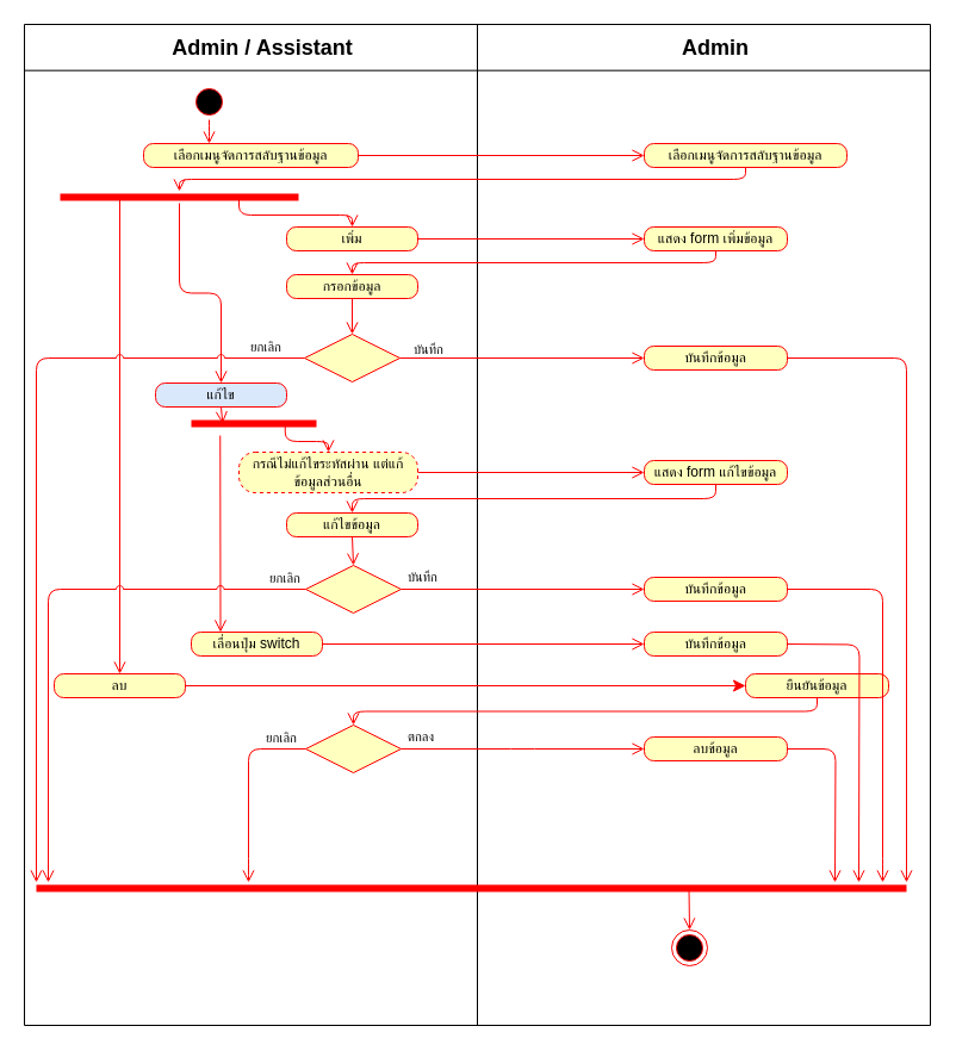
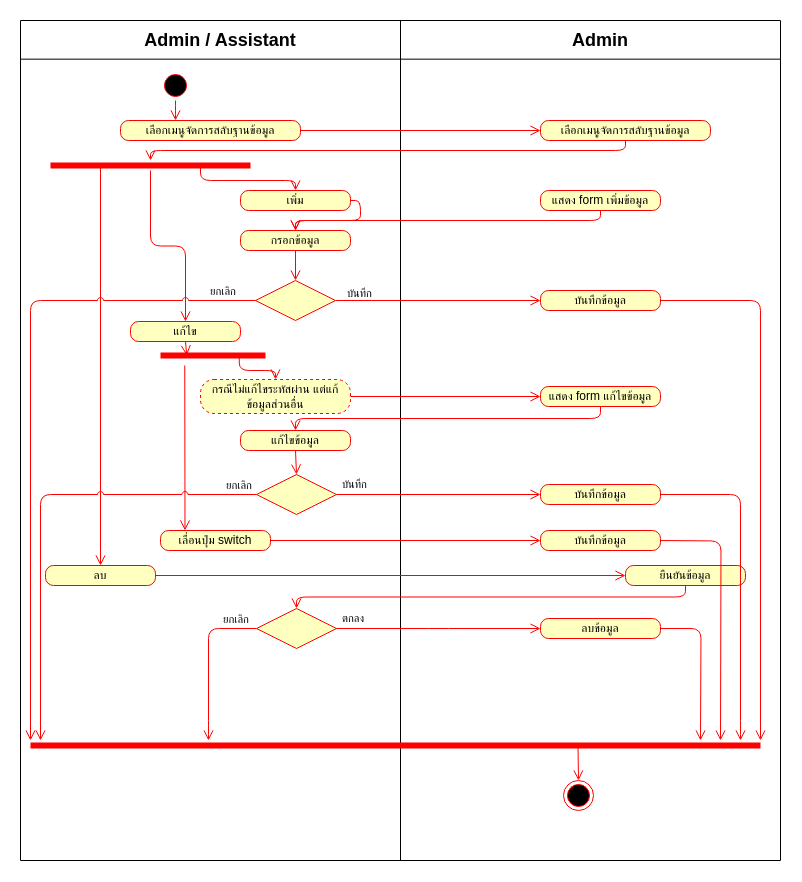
  <mxCell id="0" />
  <mxCell id="1" parent="0" />
  <mxCell id="2" value="" style="endArrow=none;html=1;" parent="1" edge="1"><mxGeometry width="50" height="50" relative="1" as="geometry"><mxPoint x="400" y="860" as="sourcePoint" /><mxPoint x="400" y="20" as="targetPoint" /></mxGeometry></mxCell>
  <mxCell id="3" value="" style="endArrow=none;html=1;" parent="1" edge="1"><mxGeometry width="50" height="50" relative="1" as="geometry"><mxPoint x="20" y="860" as="sourcePoint" /><mxPoint x="20" y="20" as="targetPoint" /></mxGeometry></mxCell>
  <mxCell id="4" value="" style="endArrow=none;html=1;" parent="1" edge="1"><mxGeometry width="50" height="50" relative="1" as="geometry"><mxPoint x="780" y="860" as="sourcePoint" /><mxPoint x="780" y="20" as="targetPoint" /></mxGeometry></mxCell>
  <mxCell id="5" value="" style="endArrow=none;html=1;" parent="1" edge="1"><mxGeometry width="50" height="50" relative="1" as="geometry"><mxPoint x="780" y="20" as="sourcePoint" /><mxPoint x="20" y="20" as="targetPoint" /></mxGeometry></mxCell>
  <mxCell id="6" value="" style="endArrow=none;html=1;" parent="1" edge="1"><mxGeometry width="50" height="50" relative="1" as="geometry"><mxPoint x="780" y="58.67" as="sourcePoint" /><mxPoint x="20" y="58.67" as="targetPoint" /></mxGeometry></mxCell>
  <mxCell id="7" value="&lt;font style=&quot;font-size: 18px&quot;&gt;&lt;b&gt;Admin / Assistant&lt;/b&gt;&lt;/font&gt;" style="text;html=1;strokeColor=none;fillColor=none;align=center;verticalAlign=middle;whiteSpace=wrap;rounded=0;" parent="1" vertex="1"><mxGeometry x="130" y="30" width="180" height="20" as="geometry" /></mxCell>
  <mxCell id="8" value="&lt;font style=&quot;font-size: 18px&quot;&gt;&lt;b&gt;Admin&lt;/b&gt;&lt;/font&gt;" style="text;html=1;strokeColor=none;fillColor=none;align=center;verticalAlign=middle;whiteSpace=wrap;rounded=0;" parent="1" vertex="1"><mxGeometry x="580" y="30" width="40" height="20" as="geometry" /></mxCell>
  <mxCell id="9" value="" style="endArrow=none;html=1;" parent="1" edge="1"><mxGeometry width="50" height="50" relative="1" as="geometry"><mxPoint x="780" y="860" as="sourcePoint" /><mxPoint x="20" y="860" as="targetPoint" /></mxGeometry></mxCell>
  <mxCell id="10" value="เลือกเมนูจัดการสลับฐานข้อมูล" style="rounded=1;whiteSpace=wrap;html=1;arcSize=40;fontColor=#000000;fillColor=#ffffc0;strokeColor=#ff0000;" parent="1" vertex="1"><mxGeometry x="120" y="120" width="180" height="20" as="geometry" /></mxCell>
  <mxCell id="11" value="" style="edgeStyle=orthogonalEdgeStyle;html=1;verticalAlign=bottom;endArrow=open;endSize=8;strokeColor=#ff0000;exitX=1;exitY=0.5;exitDx=0;exitDy=0;entryX=0;entryY=0.5;entryDx=0;entryDy=0;" parent="1" source="10" target="14" edge="1"><mxGeometry relative="1" as="geometry"><mxPoint x="250" y="290" as="targetPoint" /><mxPoint x="330" y="200" as="sourcePoint" /></mxGeometry></mxCell>
  <mxCell id="12" value="" style="ellipse;html=1;shape=startState;fillColor=#000000;strokeColor=#ff0000;" parent="1" vertex="1"><mxGeometry x="160" y="70" width="30" height="30" as="geometry" /></mxCell>
  <mxCell id="13" value="" style="edgeStyle=orthogonalEdgeStyle;html=1;verticalAlign=bottom;endArrow=open;endSize=8;strokeColor=#ff0000;" parent="1" source="12" edge="1"><mxGeometry relative="1" as="geometry"><mxPoint x="175" y="120" as="targetPoint" /></mxGeometry></mxCell>
  <mxCell id="14" value="เลือกเมนูจัดการสลับฐานข้อมูล" style="rounded=1;whiteSpace=wrap;html=1;arcSize=40;fontColor=#000000;fillColor=#ffffc0;strokeColor=#ff0000;" parent="1" vertex="1"><mxGeometry x="540" y="120" width="170" height="20" as="geometry" /></mxCell>
  <mxCell id="15" value="" style="shape=line;html=1;strokeWidth=6;strokeColor=#ff0000;" parent="1" vertex="1"><mxGeometry x="50" y="160" width="200" height="10" as="geometry" /></mxCell>
  <mxCell id="16" value="" style="edgeStyle=orthogonalEdgeStyle;html=1;verticalAlign=bottom;endArrow=open;endSize=8;strokeColor=#ff0000;exitX=0.75;exitY=0.5;exitDx=0;exitDy=0;exitPerimeter=0;entryX=0.5;entryY=0;entryDx=0;entryDy=0;" parent="1" source="15" target="19" edge="1"><mxGeometry relative="1" as="geometry"><mxPoint x="200" y="180" as="targetPoint" /><mxPoint x="160" y="180" as="sourcePoint" /></mxGeometry></mxCell>
  <mxCell id="17" value="" style="html=1;verticalAlign=bottom;endArrow=open;endSize=8;strokeColor=#ff0000;entryX=0.5;entryY=0;entryDx=0;entryDy=0;edgeStyle=orthogonalEdgeStyle;jumpStyle=arc;" parent="1" source="15" target="20" edge="1"><mxGeometry relative="1" as="geometry"><mxPoint x="100" y="290" as="targetPoint" /><mxPoint x="170" y="190" as="sourcePoint" /></mxGeometry></mxCell>
  <mxCell id="18" value="" style="edgeStyle=orthogonalEdgeStyle;html=1;verticalAlign=bottom;endArrow=open;endSize=8;strokeColor=#ff0000;exitX=0.5;exitY=1;exitDx=0;exitDy=0;" parent="1" source="14" target="15" edge="1"><mxGeometry relative="1" as="geometry"><mxPoint x="550" y="140" as="targetPoint" /><mxPoint x="470" y="150" as="sourcePoint" /></mxGeometry></mxCell>
  <mxCell id="19" value="เพิ่ม" style="rounded=1;whiteSpace=wrap;html=1;arcSize=40;fontColor=#000000;fillColor=#ffffc0;strokeColor=#ff0000;" parent="1" vertex="1"><mxGeometry x="240" y="190" width="110" height="20" as="geometry" /></mxCell>
- <mxCell id="20" value="แก้ไข" style="rounded=1;whiteSpace=wrap;html=1;arcSize=40;fontColor=#000000;fillColor=#dae8fc;strokeColor=#ff0000;" parent="1" vertex="1"><mxGeometry x="130" y="321" width="110" height="20" as="geometry" /></mxCell>
+ <mxCell id="20" value="แก้ไข" style="rounded=1;whiteSpace=wrap;html=1;arcSize=40;fontColor=#000000;fillColor=#ffffc0;strokeColor=#ff0000;" parent="1" vertex="1"><mxGeometry x="130" y="321" width="110" height="20" as="geometry" /></mxCell>
  <mxCell id="21" value="ลบ" style="rounded=1;whiteSpace=wrap;html=1;arcSize=40;fontColor=#000000;fillColor=#ffffc0;strokeColor=#ff0000;" parent="1" vertex="1"><mxGeometry x="45" y="565" width="110" height="20" as="geometry" /></mxCell>
  <mxCell id="22" value="แสดง form เพิ่มข้อมูล" style="rounded=1;whiteSpace=wrap;html=1;arcSize=40;fontColor=#000000;fillColor=#ffffc0;strokeColor=#ff0000;" parent="1" vertex="1"><mxGeometry x="540" y="190" width="120" height="20" as="geometry" /></mxCell>
- <mxCell id="23" value="" style="edgeStyle=orthogonalEdgeStyle;html=1;verticalAlign=bottom;endArrow=open;endSize=8;strokeColor=#ff0000;exitX=1;exitY=0.5;exitDx=0;exitDy=0;" parent="1" source="19" target="22" edge="1"><mxGeometry relative="1" as="geometry"><mxPoint x="530" y="205" as="targetPoint" /><mxPoint x="340" y="204.5" as="sourcePoint" /></mxGeometry></mxCell>
+ <mxCell id="23" value="" style="edgeStyle=orthogonalEdgeStyle;html=1;verticalAlign=bottom;endArrow=open;endSize=8;strokeColor=#ff0000;exitX=1;exitY=0.5;exitDx=0;exitDy=0;" parent="1" source="19" target="24" edge="1"><mxGeometry relative="1" as="geometry"><mxPoint x="530" y="205" as="targetPoint" /><mxPoint x="340" y="204.5" as="sourcePoint" /></mxGeometry></mxCell>
  <mxCell id="24" value="กรอกข้อมูล" style="rounded=1;whiteSpace=wrap;html=1;arcSize=40;fontColor=#000000;fillColor=#ffffc0;strokeColor=#ff0000;" parent="1" vertex="1"><mxGeometry x="240" y="230" width="110" height="20" as="geometry" /></mxCell>
  <mxCell id="25" value="" style="edgeStyle=orthogonalEdgeStyle;html=1;verticalAlign=bottom;endArrow=open;endSize=8;strokeColor=#ff0000;exitX=0.5;exitY=1;exitDx=0;exitDy=0;entryX=0.5;entryY=0;entryDx=0;entryDy=0;" parent="1" source="22" target="24" edge="1"><mxGeometry relative="1" as="geometry"><mxPoint x="580" y="280" as="targetPoint" /><mxPoint x="390" y="280" as="sourcePoint" /></mxGeometry></mxCell>
  <mxCell id="26" value="" style="rhombus;whiteSpace=wrap;html=1;fillColor=#ffffc0;strokeColor=#ff0000;" parent="1" vertex="1"><mxGeometry x="255" y="280" width="80" height="40" as="geometry" /></mxCell>
  <mxCell id="27" value="บันทึก" style="edgeStyle=orthogonalEdgeStyle;html=1;align=left;verticalAlign=top;endArrow=open;endSize=8;strokeColor=#ff0000;exitX=1;exitY=0.5;exitDx=0;exitDy=0;" parent="1" source="26" edge="1"><mxGeometry x="-0.9" y="20" relative="1" as="geometry"><mxPoint x="540" y="300" as="targetPoint" /><mxPoint x="310" y="330" as="sourcePoint" /><mxPoint as="offset" /></mxGeometry></mxCell>
  <mxCell id="28" value="บันทึกข้อมูล" style="rounded=1;whiteSpace=wrap;html=1;arcSize=40;fontColor=#000000;fillColor=#ffffc0;strokeColor=#ff0000;" parent="1" vertex="1"><mxGeometry x="540" y="290" width="120" height="20" as="geometry" /></mxCell>
  <mxCell id="29" value="" style="edgeStyle=orthogonalEdgeStyle;html=1;verticalAlign=bottom;endArrow=open;endSize=8;strokeColor=#ff0000;exitX=1;exitY=0.5;exitDx=0;exitDy=0;" parent="1" source="28" edge="1"><mxGeometry relative="1" as="geometry"><mxPoint x="760" y="740" as="targetPoint" /><mxPoint x="685" y="410" as="sourcePoint" /><Array as="points"><mxPoint x="760" y="300" /></Array></mxGeometry></mxCell>
  <mxCell id="30" value="" style="edgeStyle=orthogonalEdgeStyle;html=1;verticalAlign=bottom;endArrow=open;endSize=8;strokeColor=#ff0000;entryX=0.5;entryY=0;entryDx=0;entryDy=0;exitX=0.5;exitY=1;exitDx=0;exitDy=0;" parent="1" source="24" target="26" edge="1"><mxGeometry relative="1" as="geometry"><mxPoint x="294.5" y="290" as="targetPoint" /><mxPoint x="294.5" y="250" as="sourcePoint" /></mxGeometry></mxCell>
  <mxCell id="31" value="" style="shape=line;html=1;strokeWidth=6;strokeColor=#ff0000;" parent="1" vertex="1"><mxGeometry x="160" y="350" width="105" height="10" as="geometry" /></mxCell>
  <mxCell id="32" value="" style="edgeStyle=orthogonalEdgeStyle;html=1;verticalAlign=bottom;endArrow=open;endSize=8;strokeColor=#ff0000;exitX=0.25;exitY=0.5;exitDx=0;exitDy=0;exitPerimeter=0;entryX=0.5;entryY=0;entryDx=0;entryDy=0;jumpStyle=none;" parent="1" source="15" target="21" edge="1"><mxGeometry relative="1" as="geometry"><mxPoint x="100" y="260" as="targetPoint" /><mxPoint x="305" y="260" as="sourcePoint" /></mxGeometry></mxCell>
  <mxCell id="33" value="" style="html=1;verticalAlign=bottom;endArrow=open;endSize=8;strokeColor=#ff0000;entryX=0.25;entryY=0.5;entryDx=0;entryDy=0;entryPerimeter=0;exitX=0.5;exitY=1;exitDx=0;exitDy=0;" parent="1" source="20" target="31" edge="1"><mxGeometry relative="1" as="geometry"><mxPoint x="181.25" y="405" as="targetPoint" /><mxPoint x="190" y="375" as="sourcePoint" /></mxGeometry></mxCell>
  <mxCell id="34" value="กรณีไม่แก้ไขระหัสผ่าน แต่แก้ข้อมูลส่วนอื่น" style="rounded=1;whiteSpace=wrap;html=1;arcSize=40;fontColor=#000000;fillColor=#ffffc0;strokeColor=#ff0000;dashed=1;" parent="1" vertex="1"><mxGeometry x="200" y="379" width="150" height="34" as="geometry" /></mxCell>
  <mxCell id="35" value="เลื่อนปุ่ม switch" style="rounded=1;whiteSpace=wrap;html=1;arcSize=40;fontColor=#000000;fillColor=#ffffc0;strokeColor=#ff0000;" parent="1" vertex="1"><mxGeometry x="160" y="530" width="110" height="20" as="geometry" /></mxCell>
  <mxCell id="36" value="" style="rhombus;whiteSpace=wrap;html=1;fillColor=#ffffc0;strokeColor=#ff0000;" parent="1" vertex="1"><mxGeometry x="256" y="474" width="80" height="40" as="geometry" /></mxCell>
  <mxCell id="37" value="" style="html=1;verticalAlign=bottom;endArrow=open;endSize=8;strokeColor=#ff0000;entryX=0.5;entryY=0;entryDx=0;entryDy=0;exitX=0.75;exitY=0.5;exitDx=0;exitDy=0;exitPerimeter=0;edgeStyle=orthogonalEdgeStyle;" parent="1" source="31" target="34" edge="1"><mxGeometry relative="1" as="geometry"><mxPoint x="194.25" y="375" as="targetPoint" /><mxPoint x="195" y="351" as="sourcePoint" /></mxGeometry></mxCell>
  <mxCell id="38" value="" style="edgeStyle=orthogonalEdgeStyle;html=1;verticalAlign=bottom;endArrow=open;endSize=8;strokeColor=#ff0000;exitX=1;exitY=0.5;exitDx=0;exitDy=0;entryX=0;entryY=0.5;entryDx=0;entryDy=0;" parent="1" source="34" target="39" edge="1"><mxGeometry relative="1" as="geometry"><mxPoint x="540" y="395.5" as="targetPoint" /><mxPoint x="350" y="395.5" as="sourcePoint" /></mxGeometry></mxCell>
  <mxCell id="39" value="แสดง form แก้ไขข้อมูล" style="rounded=1;whiteSpace=wrap;html=1;arcSize=40;fontColor=#000000;fillColor=#ffffc0;strokeColor=#ff0000;" parent="1" vertex="1"><mxGeometry x="540" y="386" width="120" height="20" as="geometry" /></mxCell>
  <mxCell id="40" value="แก้ไขข้อมูล" style="rounded=1;whiteSpace=wrap;html=1;arcSize=40;fontColor=#000000;fillColor=#ffffc0;strokeColor=#ff0000;" parent="1" vertex="1"><mxGeometry x="240" y="430" width="110" height="20" as="geometry" /></mxCell>
  <mxCell id="41" value="" style="edgeStyle=orthogonalEdgeStyle;html=1;verticalAlign=bottom;endArrow=open;endSize=8;strokeColor=#ff0000;exitX=0.5;exitY=1;exitDx=0;exitDy=0;entryX=0.5;entryY=0;entryDx=0;entryDy=0;" parent="1" source="39" target="40" edge="1"><mxGeometry relative="1" as="geometry"><mxPoint x="580" y="500" as="targetPoint" /><mxPoint x="390" y="500" as="sourcePoint" /></mxGeometry></mxCell>
  <mxCell id="42" value="" style="html=1;verticalAlign=bottom;endArrow=open;endSize=8;strokeColor=#ff0000;exitX=0.5;exitY=1;exitDx=0;exitDy=0;entryX=0.5;entryY=0;entryDx=0;entryDy=0;" parent="1" source="40" target="36" edge="1"><mxGeometry relative="1" as="geometry"><mxPoint x="470" y="500" as="targetPoint" /><mxPoint x="460" y="460" as="sourcePoint" /></mxGeometry></mxCell>
  <mxCell id="43" value="บันทึก" style="edgeStyle=orthogonalEdgeStyle;html=1;align=left;verticalAlign=top;endArrow=open;endSize=8;strokeColor=#ff0000;exitX=1;exitY=0.5;exitDx=0;exitDy=0;entryX=0;entryY=0.5;entryDx=0;entryDy=0;" parent="1" source="36" target="44" edge="1"><mxGeometry x="-0.961" y="24" relative="1" as="geometry"><mxPoint x="541" y="493.5" as="targetPoint" /><mxPoint x="336" y="493.5" as="sourcePoint" /><mxPoint y="1" as="offset" /></mxGeometry></mxCell>
  <mxCell id="44" value="บันทึกข้อมูล" style="rounded=1;whiteSpace=wrap;html=1;arcSize=40;fontColor=#000000;fillColor=#ffffc0;strokeColor=#ff0000;" parent="1" vertex="1"><mxGeometry x="540" y="484" width="120" height="20" as="geometry" /></mxCell>
  <mxCell id="45" value="บันทึกข้อมูล" style="rounded=1;whiteSpace=wrap;html=1;arcSize=40;fontColor=#000000;fillColor=#ffffc0;strokeColor=#ff0000;" parent="1" vertex="1"><mxGeometry x="540" y="530" width="120" height="20" as="geometry" /></mxCell>
  <mxCell id="46" value="" style="edgeStyle=orthogonalEdgeStyle;html=1;verticalAlign=bottom;endArrow=open;endSize=8;strokeColor=#ff0000;entryX=0;entryY=0.5;entryDx=0;entryDy=0;exitX=1;exitY=0.5;exitDx=0;exitDy=0;" parent="1" source="35" target="45" edge="1"><mxGeometry relative="1" as="geometry"><mxPoint x="430" y="539.5" as="targetPoint" /><mxPoint x="260" y="540" as="sourcePoint" /></mxGeometry></mxCell>
  <mxCell id="47" value="" style="html=1;verticalAlign=bottom;endArrow=open;endSize=8;strokeColor=#ff0000;exitX=0.25;exitY=0.5;exitDx=0;exitDy=0;exitPerimeter=0;entryX=0.25;entryY=0;entryDx=0;entryDy=0;" parent="1" edge="1"><mxGeometry relative="1" as="geometry"><mxPoint x="184.5" y="530" as="targetPoint" /><mxPoint x="184.25" y="365" as="sourcePoint" /></mxGeometry></mxCell>
  <mxCell id="48" value="ยกเลิก" style="edgeStyle=orthogonalEdgeStyle;html=1;align=left;verticalAlign=bottom;endArrow=open;endSize=8;strokeColor=#ff0000;rounded=1;exitX=0;exitY=0.5;exitDx=0;exitDy=0;jumpStyle=arc;" parent="1" source="36" edge="1"><mxGeometry x="-0.86" relative="1" as="geometry"><mxPoint x="40" y="740" as="targetPoint" /><mxPoint x="256" y="494" as="sourcePoint" /><Array as="points"><mxPoint x="40" y="494" /><mxPoint x="40" y="670" /></Array><mxPoint as="offset" /></mxGeometry></mxCell>
  <mxCell id="49" value="ยืนยันข้อมูล" style="rounded=1;whiteSpace=wrap;html=1;arcSize=40;fontColor=#000000;fillColor=#ffffc0;strokeColor=#ff0000;" parent="1" vertex="1"><mxGeometry x="625" y="565" width="120" height="20" as="geometry" /></mxCell>
- <mxCell id="50" value="" style="edgeStyle=orthogonalEdgeStyle;html=1;verticalAlign=bottom;endArrow=classic;endSize=8;strokeColor=#ff0000;exitX=1;exitY=0.5;exitDx=0;exitDy=0;entryX=0;entryY=0.5;entryDx=0;entryDy=0;" parent="1" source="21" target="49" edge="1"><mxGeometry relative="1" as="geometry"><mxPoint x="345" y="574.5" as="targetPoint" /><mxPoint x="155" y="574.5" as="sourcePoint" /></mxGeometry></mxCell>
+ <mxCell id="50" value="" style="edgeStyle=orthogonalEdgeStyle;html=1;verticalAlign=bottom;endArrow=open;endSize=8;strokeColor=#ff0000;exitX=1;exitY=0.5;exitDx=0;exitDy=0;entryX=0;entryY=0.5;entryDx=0;entryDy=0;" parent="1" source="21" target="49" edge="1"><mxGeometry relative="1" as="geometry"><mxPoint x="345" y="574.5" as="targetPoint" /><mxPoint x="155" y="574.5" as="sourcePoint" /></mxGeometry></mxCell>
  <mxCell id="51" value="" style="rhombus;whiteSpace=wrap;html=1;fillColor=#ffffc0;strokeColor=#ff0000;" parent="1" vertex="1"><mxGeometry x="256" y="608" width="80" height="40" as="geometry" /></mxCell>
  <mxCell id="52" value="" style="html=1;verticalAlign=bottom;endArrow=open;endSize=8;strokeColor=#ff0000;exitX=0.5;exitY=1;exitDx=0;exitDy=0;edgeStyle=orthogonalEdgeStyle;entryX=0.5;entryY=0;entryDx=0;entryDy=0;" parent="1" source="49" target="51" edge="1"><mxGeometry relative="1" as="geometry"><mxPoint x="300" y="610" as="targetPoint" /><mxPoint x="615" y="608" as="sourcePoint" /></mxGeometry></mxCell>
  <mxCell id="53" value="ลบข้อมูล" style="rounded=1;whiteSpace=wrap;html=1;arcSize=40;fontColor=#000000;fillColor=#ffffc0;strokeColor=#ff0000;" parent="1" vertex="1"><mxGeometry x="540" y="618" width="120" height="20" as="geometry" /></mxCell>
  <mxCell id="54" value="ตกลง" style="edgeStyle=orthogonalEdgeStyle;html=1;align=left;verticalAlign=top;endArrow=open;endSize=8;strokeColor=#ff0000;exitX=1;exitY=0.5;exitDx=0;exitDy=0;" parent="1" source="51" edge="1"><mxGeometry x="-0.961" y="24" relative="1" as="geometry"><mxPoint x="540" y="628" as="targetPoint" /><mxPoint x="350" y="627.5" as="sourcePoint" /><mxPoint y="1" as="offset" /></mxGeometry></mxCell>
  <mxCell id="55" value="ยกเลิก" style="html=1;align=left;verticalAlign=bottom;endArrow=open;endSize=8;strokeColor=#ff0000;rounded=1;exitX=0;exitY=0.5;exitDx=0;exitDy=0;edgeStyle=orthogonalEdgeStyle;" parent="1" source="51" edge="1"><mxGeometry x="-0.564" relative="1" as="geometry"><mxPoint x="208" y="740" as="targetPoint" /><mxPoint x="250" y="620" as="sourcePoint" /><Array as="points"><mxPoint x="208" y="628" /><mxPoint x="208" y="730" /></Array><mxPoint as="offset" /></mxGeometry></mxCell>
  <mxCell id="56" value="" style="shape=line;html=1;strokeWidth=6;strokeColor=#ff0000;" parent="1" vertex="1"><mxGeometry x="30" y="740" width="730" height="10" as="geometry" /></mxCell>
  <mxCell id="57" value="" style="ellipse;html=1;shape=endState;fillColor=#000000;strokeColor=#ff0000;" parent="1" vertex="1"><mxGeometry x="563" y="780" width="30" height="30" as="geometry" /></mxCell>
  <mxCell id="58" value="" style="html=1;verticalAlign=bottom;endArrow=open;endSize=8;strokeColor=#ff0000;entryX=0.5;entryY=0;entryDx=0;entryDy=0;exitX=0.75;exitY=0.5;exitDx=0;exitDy=0;exitPerimeter=0;" parent="1" source="56" target="57" edge="1"><mxGeometry relative="1" as="geometry"><mxPoint x="690" y="770" as="targetPoint" /><mxPoint x="420" y="770" as="sourcePoint" /></mxGeometry></mxCell>
  <mxCell id="59" value="" style="html=1;verticalAlign=bottom;endArrow=open;endSize=8;strokeColor=#ff0000;exitX=1;exitY=0.5;exitDx=0;exitDy=0;edgeStyle=orthogonalEdgeStyle;" parent="1" source="44" edge="1"><mxGeometry relative="1" as="geometry"><mxPoint x="740" y="740" as="targetPoint" /><mxPoint x="630" y="430" as="sourcePoint" /><Array as="points"><mxPoint x="740" y="494" /><mxPoint x="740" y="730" /></Array></mxGeometry></mxCell>
  <mxCell id="60" value="" style="html=1;verticalAlign=bottom;endArrow=open;endSize=8;strokeColor=#ff0000;exitX=1;exitY=0.5;exitDx=0;exitDy=0;edgeStyle=orthogonalEdgeStyle;" parent="1" edge="1"><mxGeometry relative="1" as="geometry"><mxPoint x="720" y="740" as="targetPoint" /><mxPoint x="660" y="540" as="sourcePoint" /></mxGeometry></mxCell>
  <mxCell id="61" value="" style="html=1;verticalAlign=bottom;endArrow=open;endSize=8;strokeColor=#ff0000;exitX=1;exitY=0.5;exitDx=0;exitDy=0;edgeStyle=orthogonalEdgeStyle;" parent="1" source="53" edge="1"><mxGeometry relative="1" as="geometry"><mxPoint x="700" y="740" as="targetPoint" /><mxPoint x="670" y="550" as="sourcePoint" /></mxGeometry></mxCell>
  <mxCell id="62" value="ยกเลิก" style="edgeStyle=orthogonalEdgeStyle;html=1;align=left;verticalAlign=bottom;endArrow=open;endSize=8;strokeColor=#ff0000;rounded=1;exitX=0;exitY=0.5;exitDx=0;exitDy=0;jumpStyle=arc;" parent="1" source="26" edge="1"><mxGeometry x="-0.86" relative="1" as="geometry"><mxPoint x="30" y="740" as="targetPoint" /><mxPoint x="261" y="290" as="sourcePoint" /><Array as="points"><mxPoint x="30" y="300" /><mxPoint x="30" y="536" /></Array><mxPoint as="offset" /></mxGeometry></mxCell>
